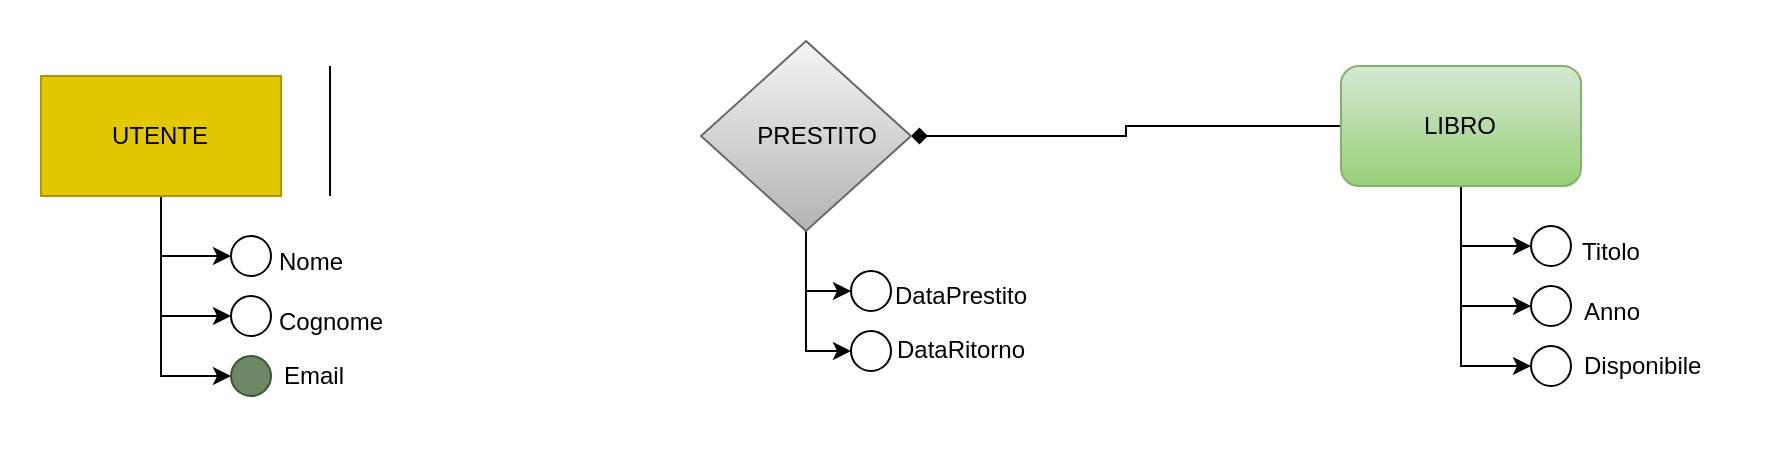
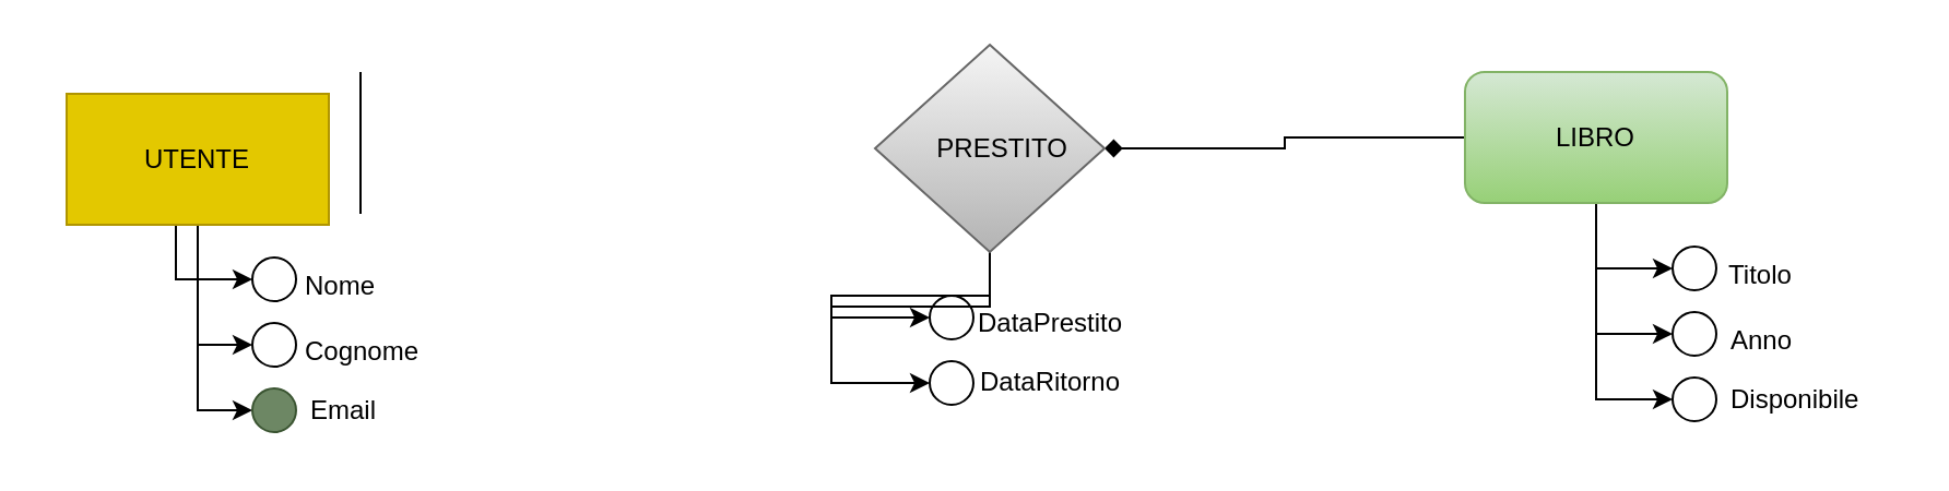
  <mxCell id="0" />
  <mxCell id="1" parent="0" />
  <mxCell id="2" style="edgeStyle=orthogonalEdgeStyle;rounded=0;orthogonalLoop=1;jettySize=auto;html=1;entryX=0;entryY=0.5;entryDx=0;entryDy=0;" edge="1" parent="1" source="5" target="6"><mxGeometry relative="1" as="geometry"><Array as="points"><mxPoint x="80" y="127.5" /></Array></mxGeometry></mxCell>
  <mxCell id="3" style="edgeStyle=orthogonalEdgeStyle;rounded=0;orthogonalLoop=1;jettySize=auto;html=1;entryX=0;entryY=0.5;entryDx=0;entryDy=0;" edge="1" parent="1" source="5" target="7"><mxGeometry relative="1" as="geometry" /></mxCell>
  <mxCell id="4" style="edgeStyle=orthogonalEdgeStyle;rounded=0;orthogonalLoop=1;jettySize=auto;html=1;entryX=0;entryY=0.5;entryDx=0;entryDy=0;" edge="1" parent="1" source="5" target="8"><mxGeometry relative="1" as="geometry" /></mxCell>
- <mxCell id="5" value="UTENTE" style="rounded=0;whiteSpace=wrap;html=1;fillColor=#e3c800;fontColor=#000000;strokeColor=#B09500;" vertex="1" parent="1"><mxGeometry x="20" y="37.5" width="120" height="60" as="geometry" /></mxCell>
+ <mxCell id="5" value="UTENTE" style="rounded=0;whiteSpace=wrap;html=1;fillColor=#e3c800;fontColor=#000000;strokeColor=#B09500;" vertex="1" parent="1"><mxGeometry x="30" y="42.5" width="120" height="60" as="geometry" /></mxCell>
  <mxCell id="6" value="" style="ellipse;whiteSpace=wrap;html=1;aspect=fixed;" vertex="1" parent="1"><mxGeometry x="115" y="117.5" width="20" height="20" as="geometry" /></mxCell>
  <mxCell id="7" value="" style="ellipse;whiteSpace=wrap;html=1;aspect=fixed;" vertex="1" parent="1"><mxGeometry x="115" y="147.5" width="20" height="20" as="geometry" /></mxCell>
  <mxCell id="8" value="" style="ellipse;whiteSpace=wrap;html=1;aspect=fixed;fillColor=#6d8764;fontColor=#ffffff;strokeColor=#3A5431;" vertex="1" parent="1"><mxGeometry x="115" y="177.5" width="20" height="20" as="geometry" /></mxCell>
  <mxCell id="9" value="Nome" style="text;html=1;align=center;verticalAlign=middle;resizable=0;points=[];autosize=1;strokeColor=none;fillColor=none;" vertex="1" parent="1"><mxGeometry x="125" y="115.5" width="60" height="30" as="geometry" /></mxCell>
  <mxCell id="10" value="Cognome" style="text;html=1;align=center;verticalAlign=middle;resizable=0;points=[];autosize=1;strokeColor=none;fillColor=none;" vertex="1" parent="1"><mxGeometry x="125" y="145.5" width="80" height="30" as="geometry" /></mxCell>
  <mxCell id="11" value="Email" style="text;html=1;align=left;verticalAlign=middle;resizable=0;points=[];autosize=1;strokeColor=none;fillColor=none;" vertex="1" parent="1"><mxGeometry x="140" y="172.5" width="50" height="30" as="geometry" /></mxCell>
  <mxCell id="12" style="edgeStyle=orthogonalEdgeStyle;rounded=0;orthogonalLoop=1;jettySize=auto;html=1;entryX=0;entryY=0.5;entryDx=0;entryDy=0;" edge="1" source="16" target="17" parent="1"><mxGeometry relative="1" as="geometry"><Array as="points"><mxPoint x="730" y="122.5" /></Array></mxGeometry></mxCell>
  <mxCell id="13" style="edgeStyle=orthogonalEdgeStyle;rounded=0;orthogonalLoop=1;jettySize=auto;html=1;entryX=0;entryY=0.5;entryDx=0;entryDy=0;" edge="1" source="16" target="18" parent="1"><mxGeometry relative="1" as="geometry" /></mxCell>
  <mxCell id="14" style="edgeStyle=orthogonalEdgeStyle;rounded=0;orthogonalLoop=1;jettySize=auto;html=1;entryX=0;entryY=0.5;entryDx=0;entryDy=0;" edge="1" source="16" target="19" parent="1"><mxGeometry relative="1" as="geometry" /></mxCell>
  <mxCell id="15" style="edgeStyle=orthogonalEdgeStyle;rounded=0;orthogonalLoop=1;jettySize=auto;html=1;entryX=1;entryY=0.5;entryDx=0;entryDy=0;endArrow=diamond;" edge="1" parent="1" source="16" target="28"><mxGeometry relative="1" as="geometry" /></mxCell>
  <mxCell id="16" value="LIBRO" style="whiteSpace=wrap;html=1;fillColor=#d5e8d4;gradientColor=#97d077;strokeColor=#82b366;rounded=1;" vertex="1" parent="1"><mxGeometry x="670" y="32.5" width="120" height="60" as="geometry" /></mxCell>
  <mxCell id="17" value="" style="ellipse;whiteSpace=wrap;html=1;aspect=fixed;" vertex="1" parent="1"><mxGeometry x="765" y="112.5" width="20" height="20" as="geometry" /></mxCell>
  <mxCell id="18" value="" style="ellipse;whiteSpace=wrap;html=1;aspect=fixed;" vertex="1" parent="1"><mxGeometry x="765" y="142.5" width="20" height="20" as="geometry" /></mxCell>
  <mxCell id="19" value="" style="ellipse;whiteSpace=wrap;html=1;aspect=fixed;" vertex="1" parent="1"><mxGeometry x="765" y="172.5" width="20" height="20" as="geometry" /></mxCell>
  <mxCell id="20" value="Titolo" style="text;html=1;align=center;verticalAlign=middle;resizable=0;points=[];autosize=1;strokeColor=none;fillColor=none;" vertex="1" parent="1"><mxGeometry x="780" y="110.5" width="50" height="30" as="geometry" /></mxCell>
  <mxCell id="21" value="Anno" style="text;html=1;align=left;verticalAlign=middle;resizable=0;points=[];autosize=1;strokeColor=none;fillColor=none;" vertex="1" parent="1"><mxGeometry x="790" y="140.5" width="50" height="30" as="geometry" /></mxCell>
  <mxCell id="22" value="Disponibile" style="text;html=1;align=left;verticalAlign=middle;resizable=0;points=[];autosize=1;strokeColor=none;fillColor=none;" vertex="1" parent="1"><mxGeometry x="790" y="167.5" width="80" height="30" as="geometry" /></mxCell>
  <mxCell id="23" value="" style="ellipse;whiteSpace=wrap;html=1;aspect=fixed;" vertex="1" parent="1"><mxGeometry x="425" y="135" width="20" height="20" as="geometry" /></mxCell>
  <mxCell id="24" value="" style="ellipse;whiteSpace=wrap;html=1;aspect=fixed;" vertex="1" parent="1"><mxGeometry x="425" y="165" width="20" height="20" as="geometry" /></mxCell>
  <mxCell id="25" value="DataPrestito" style="text;html=1;align=center;verticalAlign=middle;resizable=0;points=[];autosize=1;strokeColor=none;fillColor=none;" vertex="1" parent="1"><mxGeometry x="435" y="133" width="90" height="30" as="geometry" /></mxCell>
  <mxCell id="26" style="edgeStyle=orthogonalEdgeStyle;rounded=0;orthogonalLoop=1;jettySize=auto;html=1;entryX=0;entryY=0.5;entryDx=0;entryDy=0;" edge="1" parent="1" source="28" target="23"><mxGeometry relative="1" as="geometry" /></mxCell>
  <mxCell id="27" style="edgeStyle=orthogonalEdgeStyle;rounded=0;orthogonalLoop=1;jettySize=auto;html=1;entryX=0;entryY=0.5;entryDx=0;entryDy=0;" edge="1" parent="1" source="28" target="24"><mxGeometry relative="1" as="geometry" /></mxCell>
- <mxCell id="28" value="&lt;span style=&quot;white-space: pre;&quot;&gt;&#09;&lt;/span&gt;PRESTITO" style="rhombus;whiteSpace=wrap;html=1;align=left;fillColor=#f5f5f5;gradientColor=#b3b3b3;strokeColor=#666666;" vertex="1" parent="1"><mxGeometry x="350" y="20" width="105" height="95" as="geometry" /></mxCell>
+ <mxCell id="28" value="&lt;span style=&quot;white-space: pre;&quot;&gt;&#09;&lt;/span&gt;PRESTITO" style="rhombus;whiteSpace=wrap;html=1;align=left;fillColor=#f5f5f5;gradientColor=#b3b3b3;strokeColor=#666666;" vertex="1" parent="1"><mxGeometry x="400" y="20" width="105" height="95" as="geometry" /></mxCell>
  <mxCell id="29" value="DataRitorno" style="text;html=1;align=center;verticalAlign=middle;resizable=0;points=[];autosize=1;strokeColor=none;fillColor=none;" vertex="1" parent="1"><mxGeometry x="435" y="160" width="90" height="30" as="geometry" /></mxCell>
  <mxCell id="30" value="" style="endArrow=none;html=1;rounded=0;" edge="1" parent="1"><mxGeometry width="50" height="50" relative="1" as="geometry"><mxPoint x="164.5" y="97.5" as="sourcePoint" /><mxPoint x="164.5" y="32.5" as="targetPoint" /></mxGeometry></mxCell>
